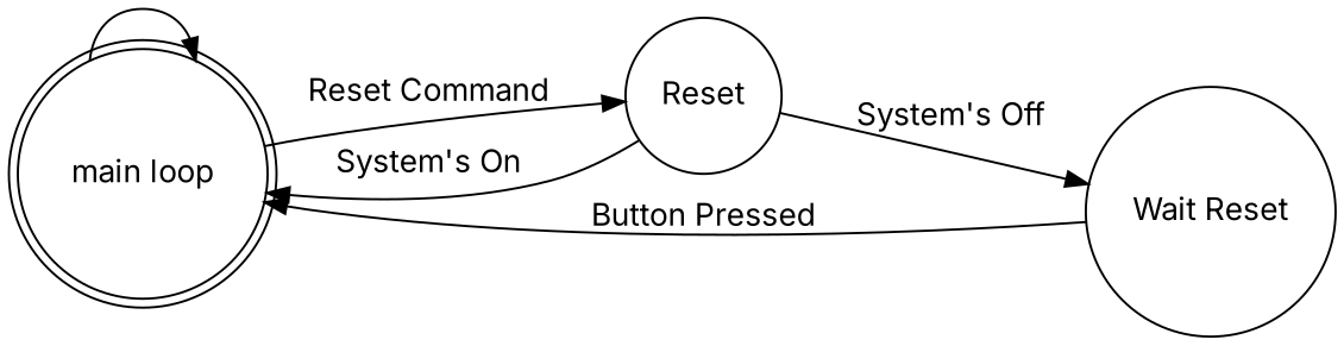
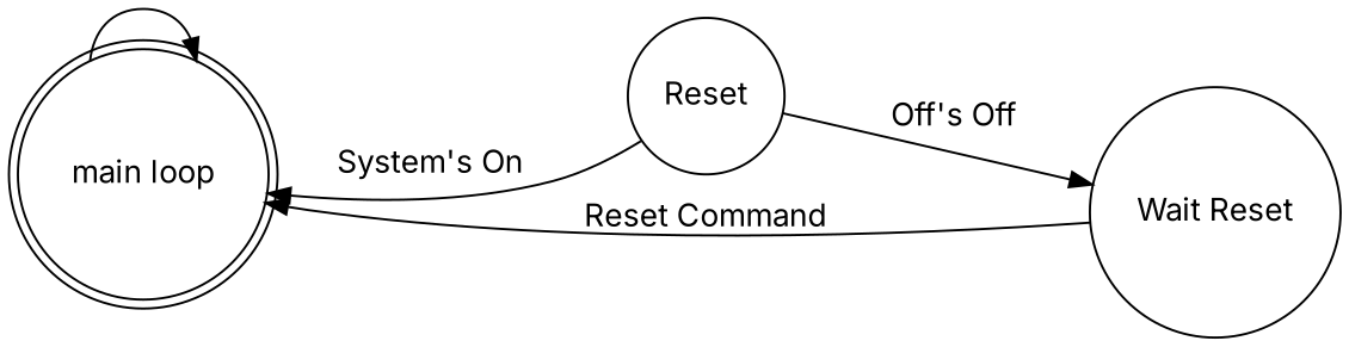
  digraph {
    fontname=Inter
    rankdir=LR
    node [fontname=Inter shape=circle]
    edge [fontname=Inter]
    n1 [label="main loop" shape=doublecircle]
    n2 [label=Reset]
    n3 [label="Wait Reset"]
    n1 -> n1
-   n1 -> n2 [label="Reset Command"]
    n2 -> n1 [label="System's On"]
-   n2 -> n3 [label="System's Off"]
-   n3 -> n1 [label="Button Pressed"]
+   n2 -> n3 [label="Off's Off"]
+   n3 -> n1 [label="Reset Command"]
  }
